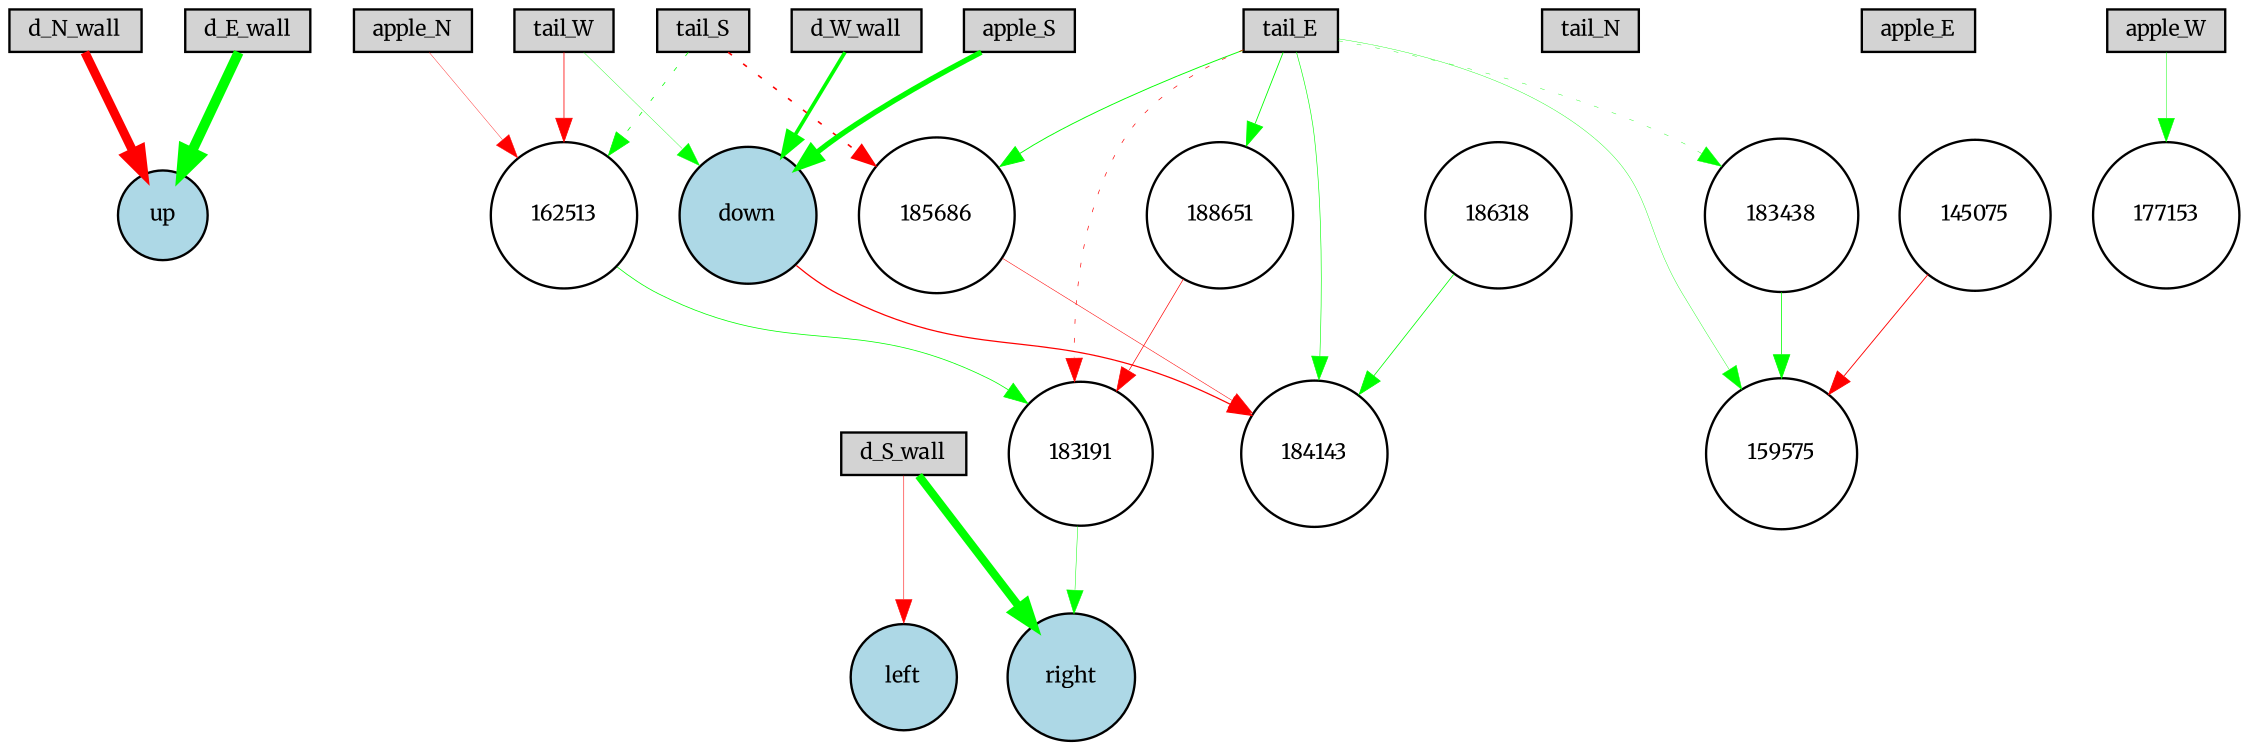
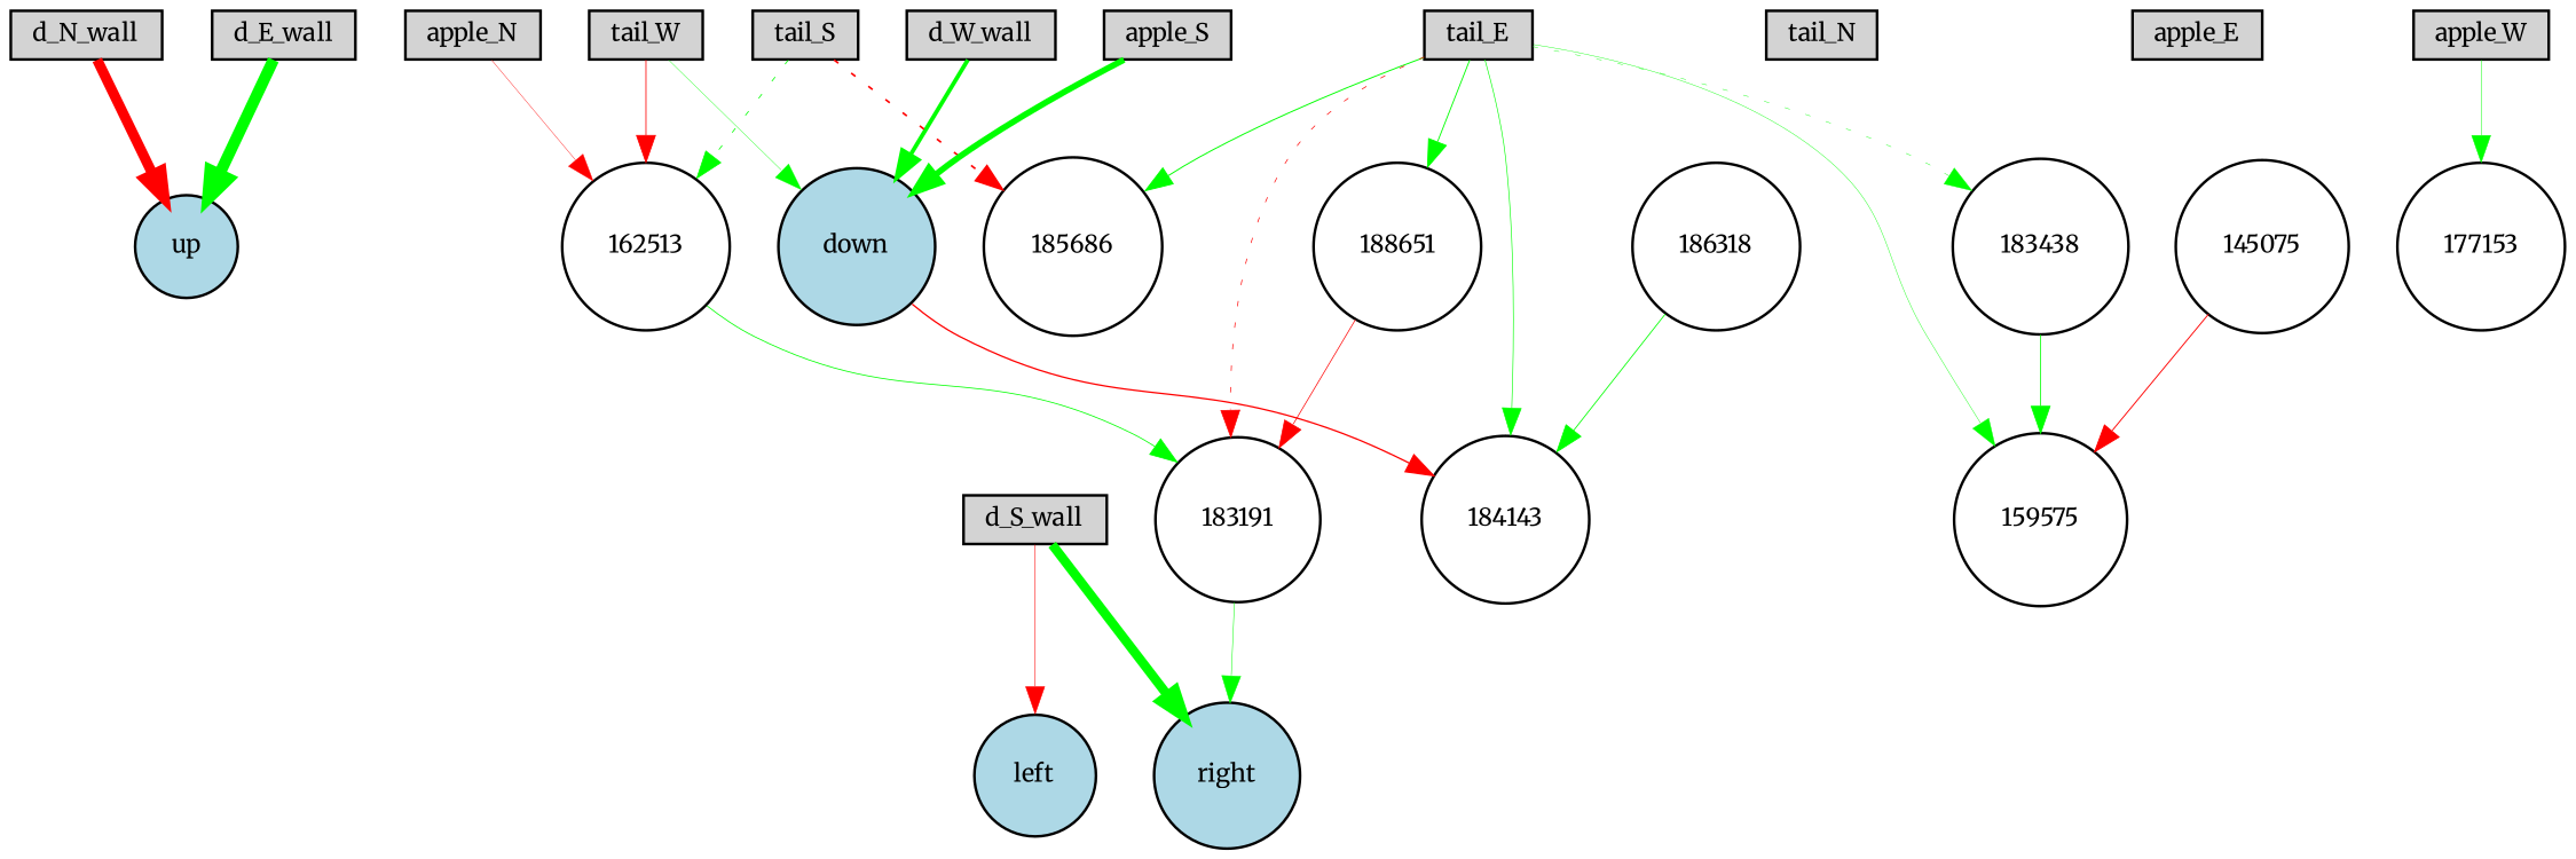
  digraph {
    fontname=Merriweather
    node [fillcolor=lightgray fontname=Merriweather fontsize=9 shape=circle style=filled]
    edge [color=green fontname=Merriweather style=solid]
    d_N_wall [height=0.2 shape=box width=0.2]
    up [fillcolor=lightblue height=0.2 width=0.2]
    d_S_wall [height=0.2 shape=box width=0.2]
    left [fillcolor=lightblue height=0.2 width=0.2]
    right [fillcolor=lightblue height=0.2 width=0.2]
    d_E_wall [height=0.2 shape=box width=0.2]
    d_W_wall [height=0.2 shape=box width=0.2]
    down [fillcolor=lightblue height=0.2 width=0.2]
    184143 [fillcolor=white height=0.2 width=0.2]
    tail_N [height=0.2 shape=box width=0.2]
    tail_S [height=0.2 shape=box width=0.2]
    162513 [fillcolor=white height=0.2 width=0.2]
    185686 [fillcolor=white height=0.2 width=0.2]
    183191 [fillcolor=white height=0.2 width=0.2]
    tail_E [height=0.2 shape=box width=0.2]
    188651 [fillcolor=white height=0.2 width=0.2]
    183438 [fillcolor=white height=0.2 width=0.2]
    159575 [fillcolor=white height=0.2 width=0.2]
    tail_W [height=0.2 shape=box width=0.2]
    apple_N [height=0.2 shape=box width=0.2]
    apple_S [height=0.2 shape=box width=0.2]
    apple_E [height=0.2 shape=box width=0.2]
    apple_W [height=0.2 shape=box width=0.2]
    177153 [fillcolor=white height=0.2 width=0.2]
    n25 [fillcolor=white height=0.2 label=186318 width=0.2]
    145075 [fillcolor=white height=0.2 width=0.2]
    d_N_wall -> up [color=red penwidth=3.8055080376140107]
    d_S_wall -> left [color=red penwidth=0.2268985196910216]
    d_S_wall -> right [penwidth=3.4684886472534155]
    d_E_wall -> up [penwidth=4.264390209511607]
    d_W_wall -> down [penwidth=1.5454685976974465]
    down -> 184143 [color=red penwidth=0.5272963115830385]
    tail_S -> 162513 [penwidth=0.31745787810931697 style=dotted]
    tail_S -> 185686 [color=red penwidth=0.6750178402765172 style=dotted]
    162513 -> 183191 [penwidth=0.3192791166913195]
-   185686 -> 184143 [color=red penwidth=0.22358913520164336]
    183191 -> right [penwidth=0.20396847247785366]
    tail_E -> 184143 [penwidth=0.2577704182414551]
    tail_E -> 185686 [penwidth=0.3950213588011038]
    tail_E -> 183191 [color=red penwidth=0.2819540029438393 style=dotted]
    tail_E -> 188651 [penwidth=0.36248668520752914]
    tail_E -> 183438 [penwidth=0.16557636385268476 style=dotted]
    tail_E -> 159575 [penwidth=0.16362548102976732]
    188651 -> 183191 [color=red penwidth=0.28953970554593256]
    183438 -> 159575 [penwidth=0.32800486005338936]
    tail_W -> down [penwidth=0.1507468938109038]
    tail_W -> 162513 [color=red penwidth=0.33150051478692555]
    apple_N -> 162513 [color=red penwidth=0.154534423286193]
    apple_S -> down [penwidth=2.2738983269264548]
    apple_W -> 177153 [penwidth=0.19836347135665605]
    n25 -> 184143 [penwidth=0.3342241138670039]
    145075 -> 159575 [color=red penwidth=0.3811058296919072]
  }
